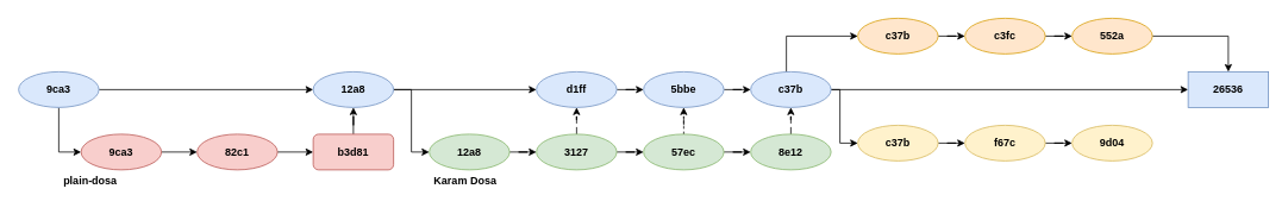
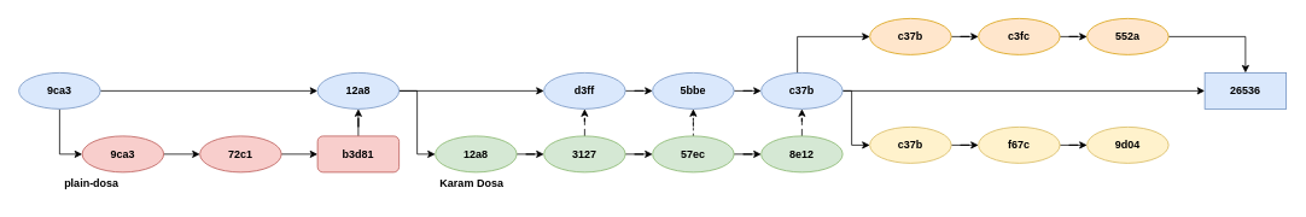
  <mxCell id="0" />
  <mxCell id="1" parent="0" />
  <mxCell id="2" style="edgeStyle=orthogonalEdgeStyle;rounded=0;orthogonalLoop=1;jettySize=auto;html=1;entryX=0;entryY=0.5;entryDx=0;entryDy=0;" edge="1" parent="1" source="4" target="6"><mxGeometry relative="1" as="geometry" /></mxCell>
  <mxCell id="3" style="edgeStyle=orthogonalEdgeStyle;rounded=0;orthogonalLoop=1;jettySize=auto;html=1;entryX=0;entryY=0.5;entryDx=0;entryDy=0;" edge="1" parent="1" source="4" target="14"><mxGeometry relative="1" as="geometry" /></mxCell>
  <mxCell id="4" value="&lt;b&gt;9ca3&lt;/b&gt;" style="ellipse;whiteSpace=wrap;html=1;fillColor=#dae8fc;strokeColor=#6c8ebf;" vertex="1" parent="1"><mxGeometry x="20" y="80" width="90" height="40" as="geometry" /></mxCell>
  <mxCell id="5" style="edgeStyle=orthogonalEdgeStyle;rounded=0;orthogonalLoop=1;jettySize=auto;html=1;entryX=0;entryY=0.5;entryDx=0;entryDy=0;" edge="1" parent="1" source="6" target="8"><mxGeometry relative="1" as="geometry" /></mxCell>
  <mxCell id="6" value="&lt;b&gt;9ca3&lt;/b&gt;" style="ellipse;whiteSpace=wrap;html=1;fillColor=#f8cecc;strokeColor=#b85450;" vertex="1" parent="1"><mxGeometry x="90" y="150" width="90" height="40" as="geometry" /></mxCell>
  <mxCell id="7" style="edgeStyle=orthogonalEdgeStyle;rounded=0;orthogonalLoop=1;jettySize=auto;html=1;entryX=0;entryY=0.5;entryDx=0;entryDy=0;" edge="1" parent="1" source="8" target="11"><mxGeometry relative="1" as="geometry" /></mxCell>
- <mxCell id="8" value="&lt;b&gt;82c1&lt;/b&gt;" style="ellipse;whiteSpace=wrap;html=1;fillColor=#f8cecc;strokeColor=#b85450;" vertex="1" parent="1"><mxGeometry x="220" y="150" width="90" height="40" as="geometry" /></mxCell>
+ <mxCell id="8" value="&lt;b&gt;72c1&lt;/b&gt;" style="ellipse;whiteSpace=wrap;html=1;fillColor=#f8cecc;strokeColor=#b85450;" vertex="1" parent="1"><mxGeometry x="220" y="150" width="90" height="40" as="geometry" /></mxCell>
  <mxCell id="9" value="&lt;b&gt;plain-dosa&lt;/b&gt;" style="text;html=1;align=center;verticalAlign=middle;resizable=0;points=[];autosize=1;strokeColor=none;fillColor=none;" vertex="1" parent="1"><mxGeometry x="60" y="188" width="80" height="30" as="geometry" /></mxCell>
  <mxCell id="10" style="edgeStyle=orthogonalEdgeStyle;rounded=0;orthogonalLoop=1;jettySize=auto;html=1;entryX=0.5;entryY=1;entryDx=0;entryDy=0;" edge="1" parent="1" source="11" target="14"><mxGeometry relative="1" as="geometry" /></mxCell>
  <mxCell id="11" value="&lt;b&gt;b3d81&lt;/b&gt;" style="whiteSpace=wrap;html=1;fillColor=#f8cecc;strokeColor=#b85450;rounded=1;" vertex="1" parent="1"><mxGeometry x="350" y="150" width="90" height="40" as="geometry" /></mxCell>
  <mxCell id="12" style="edgeStyle=orthogonalEdgeStyle;rounded=0;orthogonalLoop=1;jettySize=auto;html=1;entryX=0;entryY=0.5;entryDx=0;entryDy=0;" edge="1" parent="1" source="14" target="16"><mxGeometry relative="1" as="geometry" /></mxCell>
  <mxCell id="13" style="edgeStyle=orthogonalEdgeStyle;rounded=0;orthogonalLoop=1;jettySize=auto;html=1;entryX=0;entryY=0.5;entryDx=0;entryDy=0;" edge="1" parent="1" source="14" target="27"><mxGeometry relative="1" as="geometry" /></mxCell>
  <mxCell id="14" value="&lt;b&gt;12a8&lt;/b&gt;" style="ellipse;whiteSpace=wrap;html=1;fillColor=#dae8fc;strokeColor=#6c8ebf;" vertex="1" parent="1"><mxGeometry x="350" y="80" width="90" height="40" as="geometry" /></mxCell>
  <mxCell id="15" style="edgeStyle=orthogonalEdgeStyle;rounded=0;orthogonalLoop=1;jettySize=auto;html=1;entryX=0;entryY=0.5;entryDx=0;entryDy=0;" edge="1" parent="1" source="16" target="19"><mxGeometry relative="1" as="geometry" /></mxCell>
  <mxCell id="16" value="&lt;b&gt;12a8&lt;/b&gt;" style="ellipse;whiteSpace=wrap;html=1;fillColor=#d5e8d4;strokeColor=#82b366;" vertex="1" parent="1"><mxGeometry x="480" y="150" width="90" height="40" as="geometry" /></mxCell>
  <mxCell id="17" style="edgeStyle=orthogonalEdgeStyle;rounded=0;orthogonalLoop=1;jettySize=auto;html=1;" edge="1" parent="1" source="19" target="23"><mxGeometry relative="1" as="geometry" /></mxCell>
  <mxCell id="18" style="edgeStyle=orthogonalEdgeStyle;rounded=0;orthogonalLoop=1;jettySize=auto;html=1;entryX=0.5;entryY=1;entryDx=0;entryDy=0;dashed=1;dashPattern=8 8;" edge="1" parent="1" source="19" target="27"><mxGeometry relative="1" as="geometry" /></mxCell>
  <mxCell id="19" value="&lt;b&gt;3127&lt;/b&gt;" style="ellipse;whiteSpace=wrap;html=1;fillColor=#d5e8d4;strokeColor=#82b366;" vertex="1" parent="1"><mxGeometry x="600" y="150" width="90" height="40" as="geometry" /></mxCell>
  <mxCell id="20" value="&lt;b&gt;Karam Dosa&lt;/b&gt;" style="text;html=1;align=center;verticalAlign=middle;resizable=0;points=[];autosize=1;strokeColor=none;fillColor=none;" vertex="1" parent="1"><mxGeometry x="475" y="188" width="90" height="30" as="geometry" /></mxCell>
  <mxCell id="21" style="edgeStyle=orthogonalEdgeStyle;rounded=0;orthogonalLoop=1;jettySize=auto;html=1;entryX=0;entryY=0.5;entryDx=0;entryDy=0;" edge="1" parent="1" source="23" target="25"><mxGeometry relative="1" as="geometry" /></mxCell>
  <mxCell id="22" style="edgeStyle=orthogonalEdgeStyle;rounded=0;orthogonalLoop=1;jettySize=auto;html=1;entryX=0.5;entryY=1;entryDx=0;entryDy=0;dashed=1;" edge="1" parent="1" source="23" target="29"><mxGeometry relative="1" as="geometry" /></mxCell>
  <mxCell id="23" value="&lt;b&gt;57ec&lt;/b&gt;" style="ellipse;whiteSpace=wrap;html=1;fillColor=#d5e8d4;strokeColor=#82b366;" vertex="1" parent="1"><mxGeometry x="720" y="150" width="90" height="40" as="geometry" /></mxCell>
  <mxCell id="24" style="edgeStyle=orthogonalEdgeStyle;rounded=0;orthogonalLoop=1;jettySize=auto;html=1;entryX=0.5;entryY=1;entryDx=0;entryDy=0;dashed=1;dashPattern=8 8;" edge="1" parent="1" source="25" target="33"><mxGeometry relative="1" as="geometry" /></mxCell>
  <mxCell id="25" value="&lt;b&gt;8e12&lt;/b&gt;" style="ellipse;whiteSpace=wrap;html=1;fillColor=#d5e8d4;strokeColor=#82b366;" vertex="1" parent="1"><mxGeometry x="840" y="150" width="90" height="40" as="geometry" /></mxCell>
  <mxCell id="26" style="edgeStyle=orthogonalEdgeStyle;rounded=0;orthogonalLoop=1;jettySize=auto;html=1;entryX=0;entryY=0.5;entryDx=0;entryDy=0;" edge="1" parent="1" source="27" target="29"><mxGeometry relative="1" as="geometry" /></mxCell>
- <mxCell id="27" value="&lt;b&gt;d1ff&lt;/b&gt;" style="ellipse;whiteSpace=wrap;html=1;fillColor=#dae8fc;strokeColor=#6c8ebf;" vertex="1" parent="1"><mxGeometry x="600" y="80" width="90" height="40" as="geometry" /></mxCell>
+ <mxCell id="27" value="&lt;b&gt;d3ff&lt;/b&gt;" style="ellipse;whiteSpace=wrap;html=1;fillColor=#dae8fc;strokeColor=#6c8ebf;" vertex="1" parent="1"><mxGeometry x="600" y="80" width="90" height="40" as="geometry" /></mxCell>
  <mxCell id="28" style="edgeStyle=orthogonalEdgeStyle;rounded=0;orthogonalLoop=1;jettySize=auto;html=1;entryX=0;entryY=0.5;entryDx=0;entryDy=0;" edge="1" parent="1" source="29" target="33"><mxGeometry relative="1" as="geometry" /></mxCell>
  <mxCell id="29" value="&lt;b&gt;5bbe&lt;/b&gt;" style="ellipse;whiteSpace=wrap;html=1;fillColor=#dae8fc;strokeColor=#6c8ebf;" vertex="1" parent="1"><mxGeometry x="720" y="80" width="90" height="40" as="geometry" /></mxCell>
  <mxCell id="30" style="edgeStyle=orthogonalEdgeStyle;rounded=0;orthogonalLoop=1;jettySize=auto;html=1;" edge="1" parent="1" source="33" target="35"><mxGeometry relative="1" as="geometry"><Array as="points"><mxPoint x="880" y="40" /></Array></mxGeometry></mxCell>
  <mxCell id="31" style="edgeStyle=orthogonalEdgeStyle;rounded=0;orthogonalLoop=1;jettySize=auto;html=1;entryX=0;entryY=0.5;entryDx=0;entryDy=0;" edge="1" parent="1" source="33" target="41"><mxGeometry relative="1" as="geometry"><Array as="points"><mxPoint x="940" y="100" /><mxPoint x="940" y="160" /></Array></mxGeometry></mxCell>
  <mxCell id="32" style="edgeStyle=orthogonalEdgeStyle;rounded=0;orthogonalLoop=1;jettySize=auto;html=1;" edge="1" parent="1" source="33" target="45"><mxGeometry relative="1" as="geometry" /></mxCell>
  <mxCell id="33" value="&lt;b&gt;c37b&lt;/b&gt;" style="ellipse;whiteSpace=wrap;html=1;fillColor=#dae8fc;strokeColor=#6c8ebf;" vertex="1" parent="1"><mxGeometry x="840" y="80" width="90" height="40" as="geometry" /></mxCell>
  <mxCell id="34" style="edgeStyle=orthogonalEdgeStyle;rounded=0;orthogonalLoop=1;jettySize=auto;html=1;entryX=0;entryY=0.5;entryDx=0;entryDy=0;" edge="1" parent="1" source="35" target="39"><mxGeometry relative="1" as="geometry" /></mxCell>
  <mxCell id="35" value="&lt;b&gt;c37b&lt;/b&gt;" style="ellipse;whiteSpace=wrap;html=1;fillColor=#ffe6cc;strokeColor=#d79b00;" vertex="1" parent="1"><mxGeometry x="960" y="20" width="90" height="40" as="geometry" /></mxCell>
  <mxCell id="36" style="edgeStyle=orthogonalEdgeStyle;rounded=0;orthogonalLoop=1;jettySize=auto;html=1;entryX=0.5;entryY=0;entryDx=0;entryDy=0;" edge="1" parent="1" source="37" target="45"><mxGeometry relative="1" as="geometry" /></mxCell>
  <mxCell id="37" value="&lt;b&gt;552a&lt;/b&gt;" style="ellipse;whiteSpace=wrap;html=1;fillColor=#ffe6cc;strokeColor=#d79b00;" vertex="1" parent="1"><mxGeometry x="1200" y="20" width="90" height="40" as="geometry" /></mxCell>
  <mxCell id="38" style="edgeStyle=orthogonalEdgeStyle;rounded=0;orthogonalLoop=1;jettySize=auto;html=1;entryX=0;entryY=0.5;entryDx=0;entryDy=0;" edge="1" parent="1" source="39" target="37"><mxGeometry relative="1" as="geometry" /></mxCell>
  <mxCell id="39" value="&lt;b&gt;c3fc&lt;/b&gt;" style="ellipse;whiteSpace=wrap;html=1;fillColor=#ffe6cc;strokeColor=#d79b00;" vertex="1" parent="1"><mxGeometry x="1080" y="20" width="90" height="40" as="geometry" /></mxCell>
  <mxCell id="40" style="edgeStyle=orthogonalEdgeStyle;rounded=0;orthogonalLoop=1;jettySize=auto;html=1;" edge="1" parent="1" source="41" target="43"><mxGeometry relative="1" as="geometry" /></mxCell>
  <mxCell id="41" value="&lt;b&gt;c37b&lt;/b&gt;" style="ellipse;whiteSpace=wrap;html=1;fillColor=#fff2cc;strokeColor=#d6b656;" vertex="1" parent="1"><mxGeometry x="960" y="140" width="90" height="40" as="geometry" /></mxCell>
  <mxCell id="42" style="edgeStyle=orthogonalEdgeStyle;rounded=0;orthogonalLoop=1;jettySize=auto;html=1;entryX=0;entryY=0.5;entryDx=0;entryDy=0;" edge="1" parent="1" source="43" target="44"><mxGeometry relative="1" as="geometry" /></mxCell>
  <mxCell id="43" value="&lt;b&gt;f67c&lt;/b&gt;" style="ellipse;whiteSpace=wrap;html=1;fillColor=#fff2cc;strokeColor=#d6b656;" vertex="1" parent="1"><mxGeometry x="1080" y="140" width="90" height="40" as="geometry" /></mxCell>
  <mxCell id="44" value="&lt;b&gt;9d04&lt;/b&gt;" style="ellipse;whiteSpace=wrap;html=1;fillColor=#fff2cc;strokeColor=#d6b656;" vertex="1" parent="1"><mxGeometry x="1200" y="140" width="90" height="40" as="geometry" /></mxCell>
  <mxCell id="45" value="&lt;b&gt;26536&lt;/b&gt;" style="whiteSpace=wrap;html=1;fillColor=#dae8fc;strokeColor=#6c8ebf;rounded=0;" vertex="1" parent="1"><mxGeometry x="1330" y="80" width="90" height="40" as="geometry" /></mxCell>
